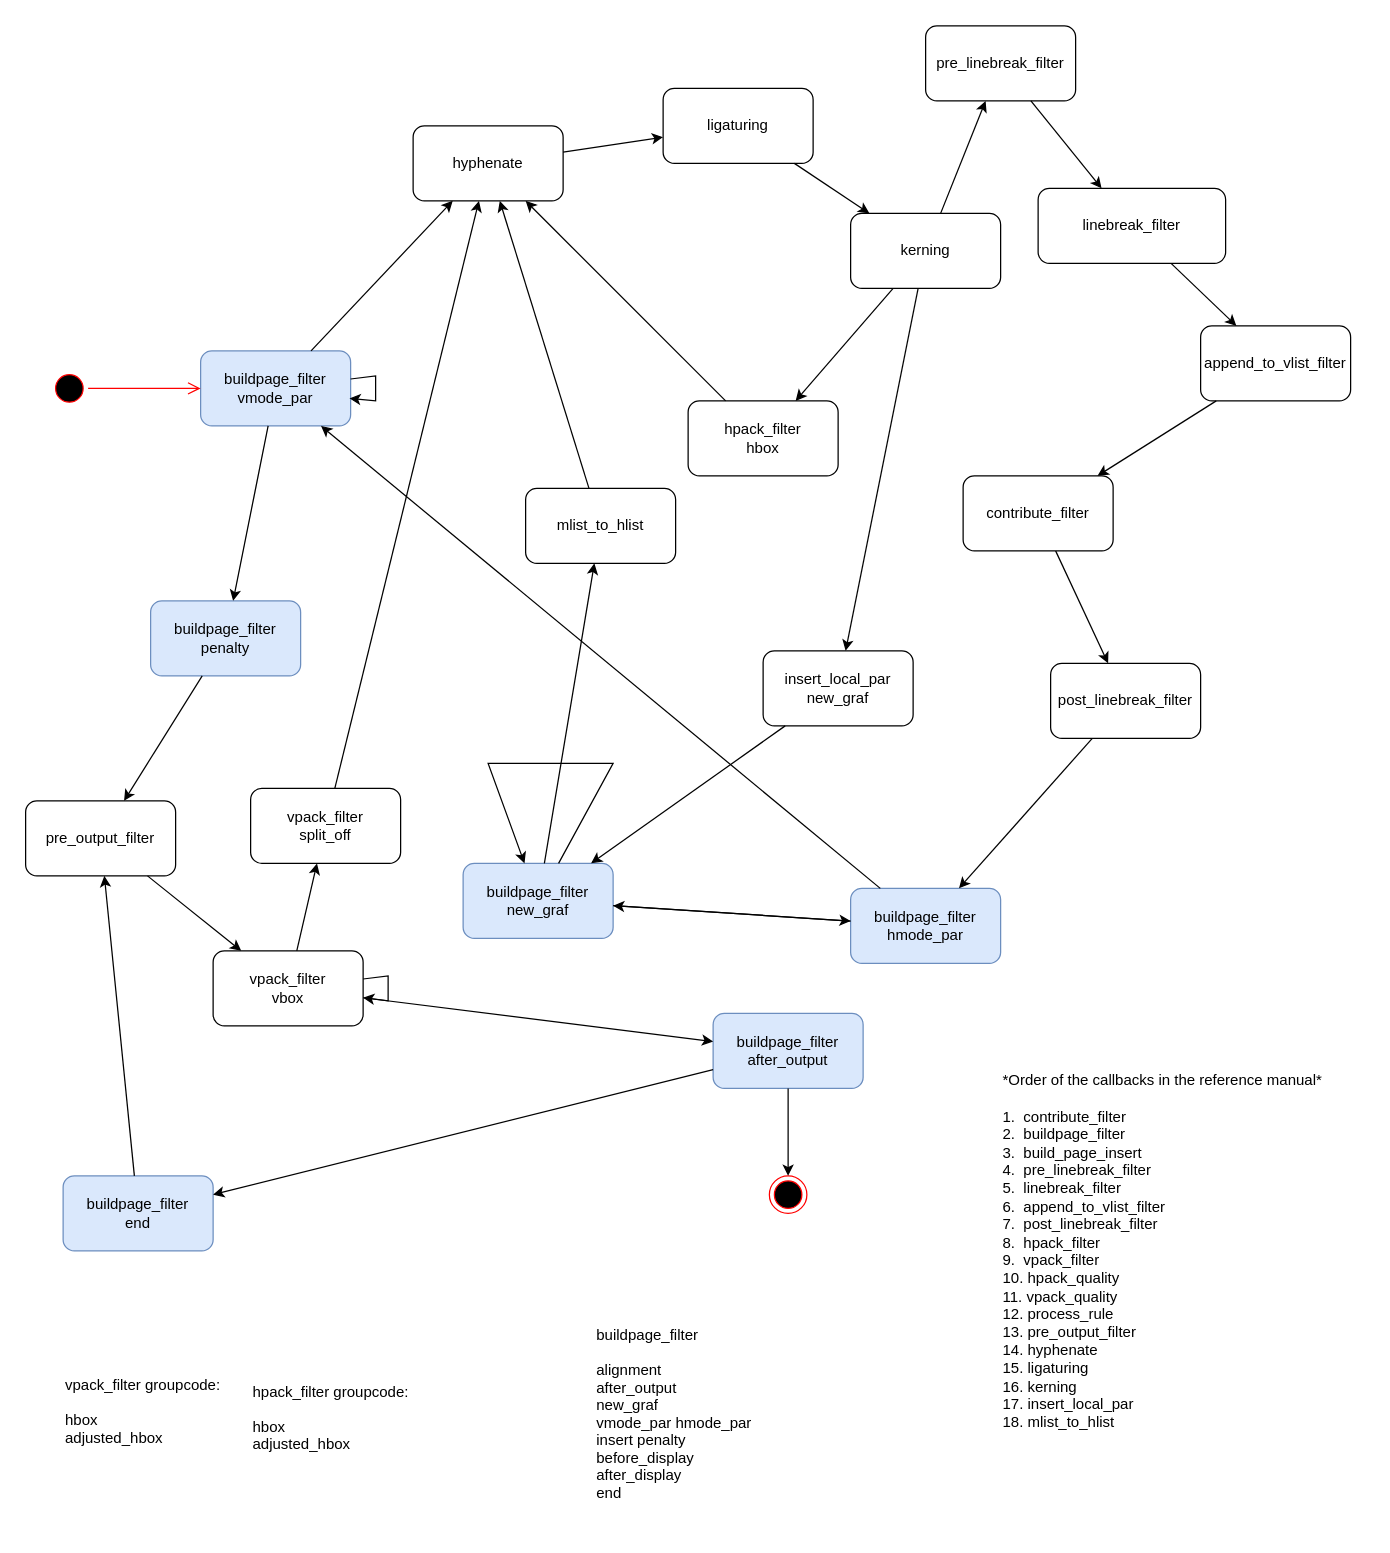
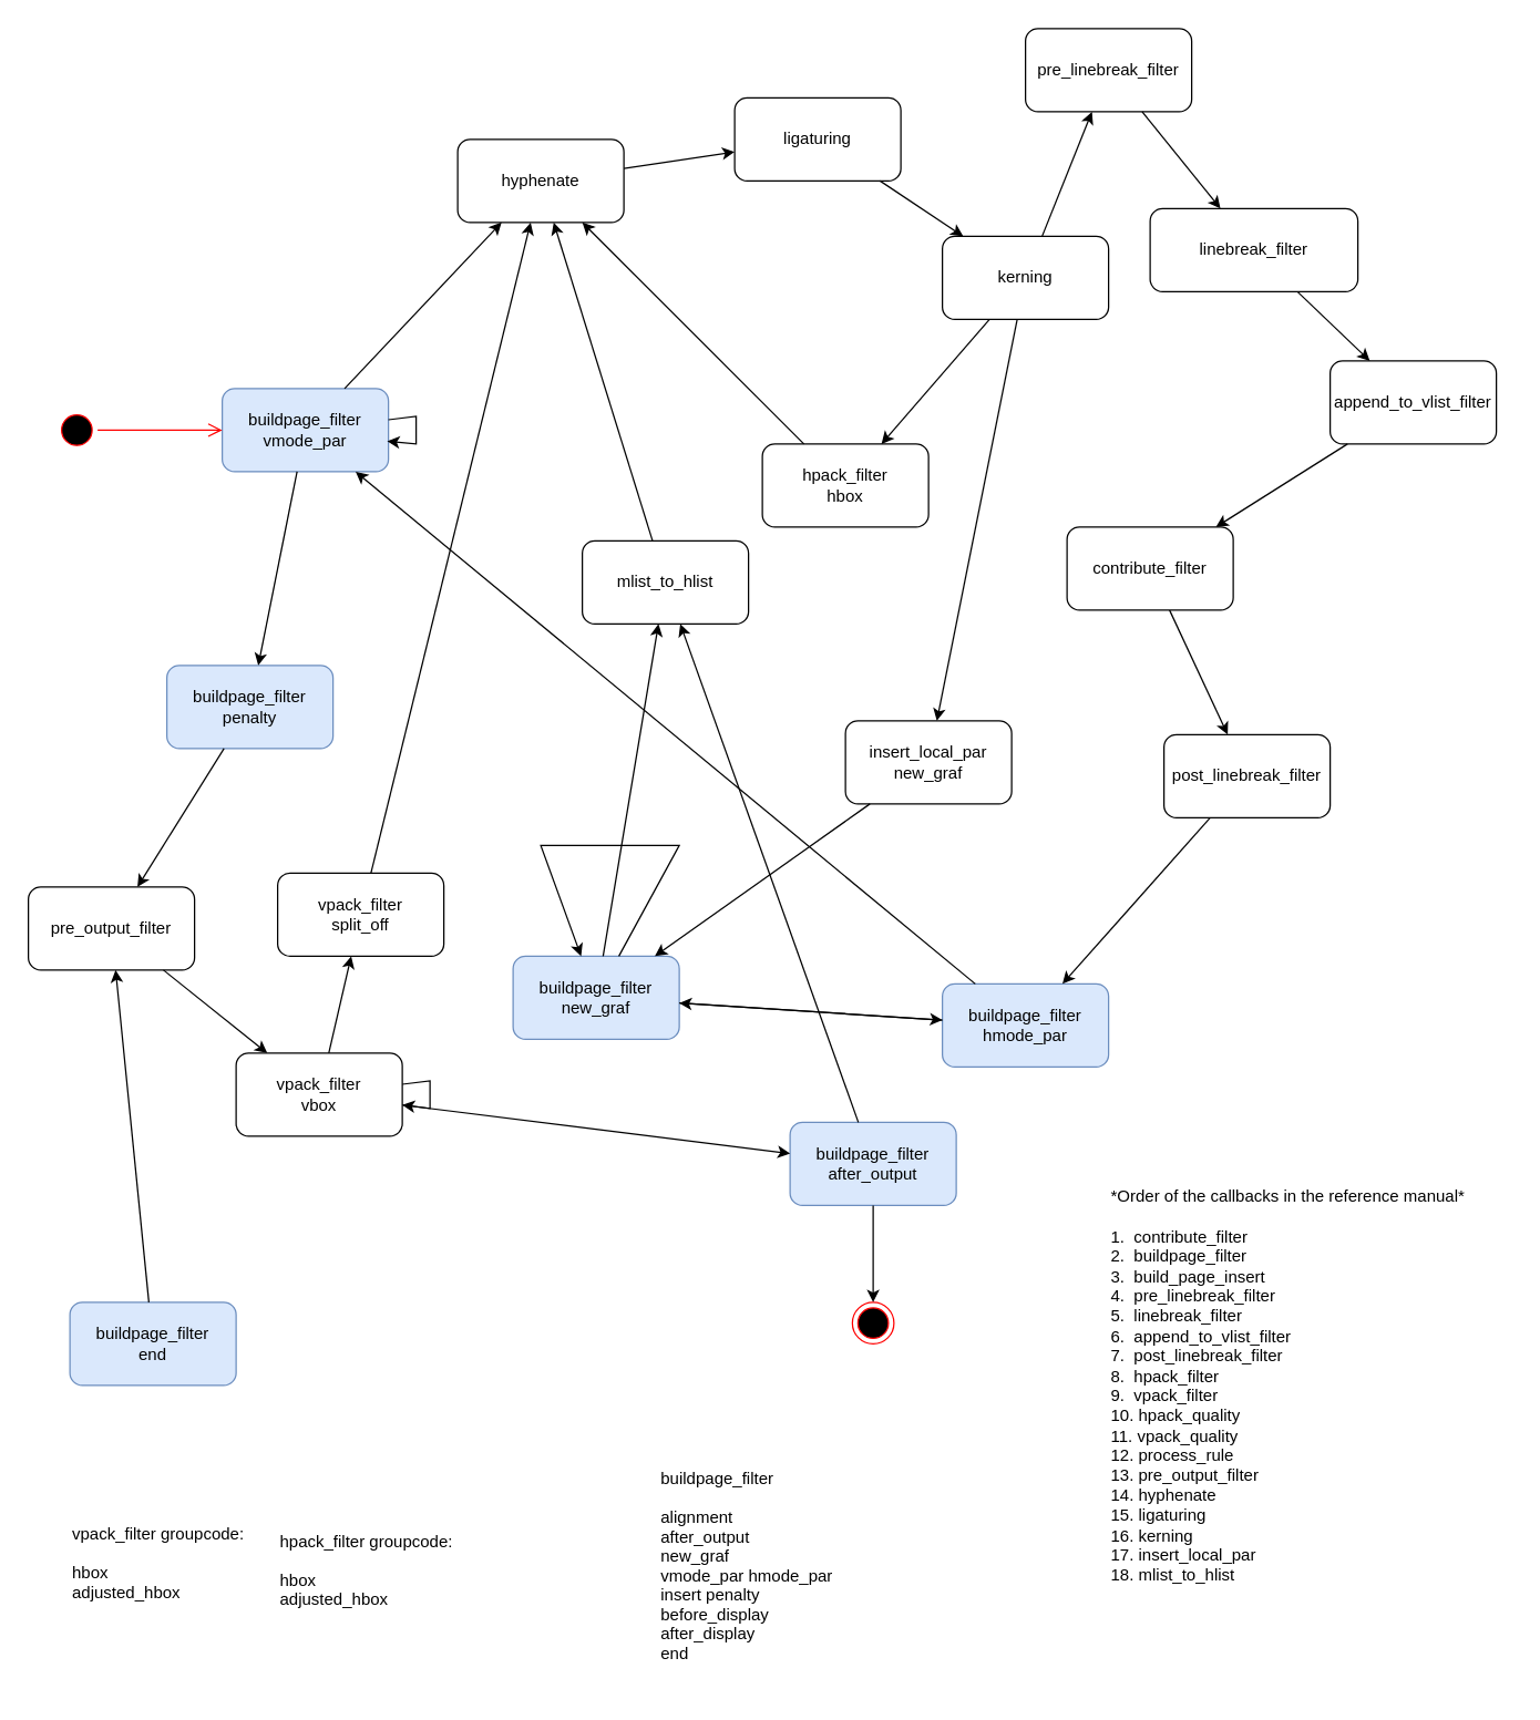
  <mxCell id="0" />
  <mxCell id="1" parent="0" />
  <mxCell id="2" value="&lt;div&gt;buildpage_filter&lt;/div&gt;&lt;div&gt;vmode_par&lt;br&gt;&lt;/div&gt;" style="rounded=1;whiteSpace=wrap;html=1;fillColor=#dae8fc;strokeColor=#6c8ebf;" parent="1" vertex="1"><mxGeometry x="160" y="280" width="120" height="60" as="geometry" /></mxCell>
  <mxCell id="3" value="hyphenate" style="rounded=1;whiteSpace=wrap;html=1;" parent="1" vertex="1"><mxGeometry x="330" y="100" width="120" height="60" as="geometry" /></mxCell>
  <mxCell id="4" value="ligaturing" style="rounded=1;whiteSpace=wrap;html=1;" parent="1" vertex="1"><mxGeometry x="530" y="70" width="120" height="60" as="geometry" /></mxCell>
  <mxCell id="5" value="&lt;div&gt;insert_local_par&lt;/div&gt;&lt;div&gt;new_graf&lt;br&gt;&lt;/div&gt;" style="rounded=1;whiteSpace=wrap;html=1;" parent="1" vertex="1"><mxGeometry x="610" y="520" width="120" height="60" as="geometry" /></mxCell>
  <mxCell id="6" value="kerning" style="rounded=1;whiteSpace=wrap;html=1;" parent="1" vertex="1"><mxGeometry x="680" y="170" width="120" height="60" as="geometry" /></mxCell>
  <mxCell id="7" value="&lt;div&gt;hpack_filter&lt;/div&gt;&lt;div&gt;hbox&lt;br&gt;&lt;/div&gt;" style="rounded=1;whiteSpace=wrap;html=1;" parent="1" vertex="1"><mxGeometry x="550" y="320" width="120" height="60" as="geometry" /></mxCell>
  <mxCell id="8" value="&lt;div&gt;buildpage_filter&lt;/div&gt;&lt;div&gt;hmode_par&lt;br&gt;&lt;/div&gt;" style="rounded=1;whiteSpace=wrap;html=1;fillColor=#dae8fc;strokeColor=#6c8ebf;" parent="1" vertex="1"><mxGeometry x="680" y="710" width="120" height="60" as="geometry" /></mxCell>
  <mxCell id="9" value="&lt;div&gt;buildpage_filter&lt;/div&gt;&lt;div&gt;new_graf&lt;br&gt;&lt;/div&gt;" style="rounded=1;whiteSpace=wrap;html=1;fillColor=#dae8fc;strokeColor=#6c8ebf;" parent="1" vertex="1"><mxGeometry x="370" y="690" width="120" height="60" as="geometry" /></mxCell>
  <mxCell id="10" value="" style="endArrow=classic;html=1;rounded=0;" parent="1" source="9" target="8" edge="1"><mxGeometry width="50" height="50" relative="1" as="geometry"><mxPoint x="710" y="450" as="sourcePoint" /><mxPoint x="760" y="400" as="targetPoint" /></mxGeometry></mxCell>
  <mxCell id="11" value="" style="endArrow=classic;html=1;rounded=0;sketch=0;strokeColor=default;" parent="1" source="3" target="4" edge="1"><mxGeometry width="50" height="50" relative="1" as="geometry"><mxPoint x="460" y="220" as="sourcePoint" /><mxPoint x="590" y="160" as="targetPoint" /></mxGeometry></mxCell>
  <mxCell id="12" value="" style="endArrow=classic;html=1;rounded=0;sketch=0;strokeColor=default;" parent="1" source="2" target="3" edge="1"><mxGeometry width="50" height="50" relative="1" as="geometry"><mxPoint x="710" y="450" as="sourcePoint" /><mxPoint x="760" y="400" as="targetPoint" /></mxGeometry></mxCell>
  <mxCell id="13" value="" style="endArrow=classic;html=1;rounded=0;sketch=0;strokeColor=default;" parent="1" source="4" target="6" edge="1"><mxGeometry width="50" height="50" relative="1" as="geometry"><mxPoint x="690" y="20" as="sourcePoint" /><mxPoint x="740" y="-30" as="targetPoint" /></mxGeometry></mxCell>
  <mxCell id="14" value="" style="endArrow=classic;html=1;rounded=0;sketch=0;strokeColor=default;" parent="1" source="6" target="7" edge="1"><mxGeometry width="50" height="50" relative="1" as="geometry"><mxPoint x="730" y="470" as="sourcePoint" /><mxPoint x="780" y="420" as="targetPoint" /></mxGeometry></mxCell>
  <mxCell id="15" value="" style="endArrow=classic;html=1;rounded=0;sketch=0;strokeColor=default;" parent="1" source="7" target="3" edge="1"><mxGeometry width="50" height="50" relative="1" as="geometry"><mxPoint x="740" y="480" as="sourcePoint" /><mxPoint x="790" y="430" as="targetPoint" /></mxGeometry></mxCell>
  <mxCell id="16" value="" style="endArrow=classic;html=1;rounded=0;sketch=0;strokeColor=default;" parent="1" source="5" target="9" edge="1"><mxGeometry width="50" height="50" relative="1" as="geometry"><mxPoint x="710" y="450" as="sourcePoint" /><mxPoint x="760" y="400" as="targetPoint" /></mxGeometry></mxCell>
  <mxCell id="17" value="" style="endArrow=classic;html=1;rounded=0;sketch=0;strokeColor=default;" parent="1" source="6" target="5" edge="1"><mxGeometry width="50" height="50" relative="1" as="geometry"><mxPoint x="710" y="450" as="sourcePoint" /><mxPoint x="760" y="400" as="targetPoint" /></mxGeometry></mxCell>
  <mxCell id="18" value="" style="endArrow=classic;html=1;rounded=0;sketch=0;strokeColor=default;" parent="1" source="9" target="9" edge="1"><mxGeometry width="50" height="50" relative="1" as="geometry"><mxPoint x="420" y="500" as="sourcePoint" /><mxPoint x="470" y="450" as="targetPoint" /><Array as="points"><mxPoint x="490" y="610" /><mxPoint x="390" y="610" /></Array></mxGeometry></mxCell>
  <mxCell id="19" value="" style="endArrow=classic;html=1;rounded=0;sketch=0;strokeColor=default;" parent="1" edge="1" target="27" source="6"><mxGeometry width="50" height="50" relative="1" as="geometry"><mxPoint x="730" y="470" as="sourcePoint" /><mxPoint x="780" y="420" as="targetPoint" /></mxGeometry></mxCell>
  <mxCell id="20" value="" style="endArrow=classic;html=1;rounded=0;sketch=0;strokeColor=default;" parent="1" source="24" target="3" edge="1"><mxGeometry width="50" height="50" relative="1" as="geometry"><mxPoint x="740" y="480" as="sourcePoint" /><mxPoint x="360" y="70" as="targetPoint" /></mxGeometry></mxCell>
  <mxCell id="21" value="" style="endArrow=classic;html=1;rounded=0;sketch=0;strokeColor=default;" parent="1" source="9" target="24" edge="1"><mxGeometry width="50" height="50" relative="1" as="geometry"><mxPoint x="360" y="480" as="sourcePoint" /><mxPoint x="410" y="430" as="targetPoint" /></mxGeometry></mxCell>
  <mxCell id="22" value="" style="endArrow=classic;html=1;rounded=0;sketch=0;strokeColor=default;" parent="1" source="8" target="9" edge="1"><mxGeometry width="50" height="50" relative="1" as="geometry"><mxPoint x="830" y="570" as="sourcePoint" /><mxPoint x="880" y="520" as="targetPoint" /></mxGeometry></mxCell>
  <mxCell id="23" value="linebreak_filter" style="rounded=1;whiteSpace=wrap;html=1;" parent="1" vertex="1"><mxGeometry x="830" y="150" width="150" height="60" as="geometry" /></mxCell>
  <mxCell id="24" value="mlist_to_hlist" style="rounded=1;whiteSpace=wrap;html=1;" parent="1" vertex="1"><mxGeometry x="420" y="390" width="120" height="60" as="geometry" /></mxCell>
  <mxCell id="25" value="append_to_vlist_filter" style="rounded=1;whiteSpace=wrap;html=1;" vertex="1" parent="1"><mxGeometry x="960" y="260" width="120" height="60" as="geometry" /></mxCell>
  <mxCell id="26" value="&lt;div&gt;buildpage_filter&lt;/div&gt;&lt;div&gt;penalty&lt;br&gt;&lt;/div&gt;" style="rounded=1;whiteSpace=wrap;html=1;fillColor=#dae8fc;strokeColor=#6c8ebf;" vertex="1" parent="1"><mxGeometry x="120" y="480" width="120" height="60" as="geometry" /></mxCell>
  <mxCell id="27" value="pre_linebreak_filter" style="rounded=1;whiteSpace=wrap;html=1;" vertex="1" parent="1"><mxGeometry x="740" y="20" width="120" height="60" as="geometry" /></mxCell>
  <mxCell id="28" value="" style="endArrow=classic;html=1;rounded=0;sketch=0;strokeColor=default;" edge="1" parent="1" source="27" target="23"><mxGeometry width="50" height="50" relative="1" as="geometry"><mxPoint x="740" y="480" as="sourcePoint" /><mxPoint x="790" y="430" as="targetPoint" /></mxGeometry></mxCell>
  <mxCell id="29" value="" style="endArrow=classic;html=1;rounded=0;sketch=0;strokeColor=default;" edge="1" parent="1" source="23" target="25"><mxGeometry width="50" height="50" relative="1" as="geometry"><mxPoint x="750" y="490" as="sourcePoint" /><mxPoint x="800" y="440" as="targetPoint" /></mxGeometry></mxCell>
  <mxCell id="30" value="" style="endArrow=classic;html=1;rounded=0;sketch=0;strokeColor=default;" edge="1" parent="1" source="31" target="32"><mxGeometry width="50" height="50" relative="1" as="geometry"><mxPoint x="760" y="500" as="sourcePoint" /><mxPoint x="810" y="450" as="targetPoint" /></mxGeometry></mxCell>
  <mxCell id="31" value="contribute_filter" style="rounded=1;whiteSpace=wrap;html=1;" vertex="1" parent="1"><mxGeometry x="770" y="380" width="120" height="60" as="geometry" /></mxCell>
  <mxCell id="32" value="post_linebreak_filter" style="rounded=1;whiteSpace=wrap;html=1;" vertex="1" parent="1"><mxGeometry x="840" y="530" width="120" height="60" as="geometry" /></mxCell>
  <mxCell id="33" value="pre_output_filter" style="rounded=1;whiteSpace=wrap;html=1;" vertex="1" parent="1"><mxGeometry x="20" y="640" width="120" height="60" as="geometry" /></mxCell>
  <mxCell id="34" value="" style="endArrow=classic;html=1;rounded=0;sketch=0;strokeColor=default;" edge="1" parent="1" source="25" target="31"><mxGeometry width="50" height="50" relative="1" as="geometry"><mxPoint x="770" y="510" as="sourcePoint" /><mxPoint x="820" y="460" as="targetPoint" /></mxGeometry></mxCell>
  <mxCell id="35" value="" style="endArrow=classic;html=1;rounded=0;sketch=0;strokeColor=default;" edge="1" parent="1" source="33" target="41"><mxGeometry width="50" height="50" relative="1" as="geometry"><mxPoint x="200" y="690" as="sourcePoint" /><mxPoint x="250" y="640" as="targetPoint" /></mxGeometry></mxCell>
  <mxCell id="36" value="" style="endArrow=classic;html=1;rounded=0;sketch=0;strokeColor=default;" edge="1" parent="1" source="2" target="26"><mxGeometry width="50" height="50" relative="1" as="geometry"><mxPoint x="80" y="670" as="sourcePoint" /><mxPoint x="130" y="620" as="targetPoint" /></mxGeometry></mxCell>
  <mxCell id="37" value="" style="endArrow=classic;html=1;rounded=0;sketch=0;strokeColor=default;" edge="1" parent="1" source="32" target="8"><mxGeometry width="50" height="50" relative="1" as="geometry"><mxPoint x="640" y="460" as="sourcePoint" /><mxPoint x="690" y="410" as="targetPoint" /></mxGeometry></mxCell>
  <mxCell id="38" value="" style="endArrow=classic;html=1;rounded=0;sketch=0;strokeColor=default;" edge="1" parent="1" source="8" target="2"><mxGeometry width="50" height="50" relative="1" as="geometry"><mxPoint x="90" y="680" as="sourcePoint" /><mxPoint x="140" y="630" as="targetPoint" /></mxGeometry></mxCell>
  <mxCell id="39" value="" style="endArrow=classic;html=1;rounded=0;sketch=0;strokeColor=default;" edge="1" parent="1" source="26" target="33"><mxGeometry width="50" height="50" relative="1" as="geometry"><mxPoint x="640" y="460" as="sourcePoint" /><mxPoint x="690" y="410" as="targetPoint" /></mxGeometry></mxCell>
  <mxCell id="40" value="&lt;div&gt;buildpage_filter&lt;/div&gt;&lt;div&gt;end&lt;br&gt;&lt;/div&gt;" style="rounded=1;whiteSpace=wrap;html=1;fillColor=#dae8fc;strokeColor=#6c8ebf;" vertex="1" parent="1"><mxGeometry x="50" y="940" width="120" height="60" as="geometry" /></mxCell>
  <mxCell id="41" value="&lt;div&gt;vpack_filter&lt;/div&gt;&lt;div&gt;vbox&lt;br&gt;&lt;/div&gt;" style="rounded=1;whiteSpace=wrap;html=1;" vertex="1" parent="1"><mxGeometry x="170" y="760" width="120" height="60" as="geometry" /></mxCell>
  <mxCell id="42" value="" style="endArrow=classic;html=1;rounded=0;sketch=0;strokeColor=default;" edge="1" parent="1" source="44" target="3"><mxGeometry width="50" height="50" relative="1" as="geometry"><mxPoint x="190" y="680" as="sourcePoint" /><mxPoint x="240" y="630" as="targetPoint" /></mxGeometry></mxCell>
  <mxCell id="43" value="" style="endArrow=classic;html=1;rounded=0;sketch=0;strokeColor=default;" edge="1" parent="1" source="41" target="41"><mxGeometry width="50" height="50" relative="1" as="geometry"><mxPoint x="630" y="540" as="sourcePoint" /><mxPoint x="680" y="490" as="targetPoint" /></mxGeometry></mxCell>
  <mxCell id="44" value="&lt;div&gt;vpack_filter&lt;/div&gt;&lt;div&gt;split_off&lt;br&gt;&lt;/div&gt;" style="rounded=1;whiteSpace=wrap;html=1;" vertex="1" parent="1"><mxGeometry x="200" y="630" width="120" height="60" as="geometry" /></mxCell>
  <mxCell id="45" value="&lt;div&gt;buildpage_filter&lt;/div&gt;&lt;div&gt;after_output&lt;br&gt;&lt;/div&gt;" style="rounded=1;whiteSpace=wrap;html=1;fillColor=#dae8fc;strokeColor=#6c8ebf;" vertex="1" parent="1"><mxGeometry x="570" y="810" width="120" height="60" as="geometry" /></mxCell>
  <mxCell id="46" value="" style="endArrow=classic;html=1;rounded=0;sketch=0;strokeColor=default;" edge="1" parent="1" source="41" target="45"><mxGeometry width="50" height="50" relative="1" as="geometry"><mxPoint x="630" y="540" as="sourcePoint" /><mxPoint x="290" y="900" as="targetPoint" /></mxGeometry></mxCell>
  <mxCell id="47" value="" style="ellipse;html=1;shape=startState;fillColor=#000000;strokeColor=#ff0000;" vertex="1" parent="1"><mxGeometry x="40" y="295" width="30" height="30" as="geometry" /></mxCell>
  <mxCell id="48" value="" style="edgeStyle=orthogonalEdgeStyle;html=1;verticalAlign=bottom;endArrow=open;endSize=8;strokeColor=#ff0000;rounded=0;sketch=0;exitX=1;exitY=0.5;exitDx=0;exitDy=0;" edge="1" source="47" parent="1" target="2"><mxGeometry relative="1" as="geometry"><mxPoint x="120" y="410" as="targetPoint" /></mxGeometry></mxCell>
  <mxCell id="49" value="" style="ellipse;html=1;shape=endState;fillColor=#000000;strokeColor=#ff0000;" vertex="1" parent="1"><mxGeometry x="615" y="940" width="30" height="30" as="geometry" /></mxCell>
  <mxCell id="50" value="" style="endArrow=classic;html=1;rounded=0;sketch=0;strokeColor=default;" edge="1" parent="1" source="45" target="49"><mxGeometry width="50" height="50" relative="1" as="geometry"><mxPoint x="630" y="540" as="sourcePoint" /><mxPoint x="390" y="960" as="targetPoint" /></mxGeometry></mxCell>
  <mxCell id="51" value="" style="endArrow=classic;html=1;rounded=0;sketch=0;strokeColor=default;" edge="1" parent="1" source="40" target="33"><mxGeometry width="50" height="50" relative="1" as="geometry"><mxPoint x="630" y="530" as="sourcePoint" /><mxPoint x="680" y="480" as="targetPoint" /></mxGeometry></mxCell>
- <mxCell id="52" value="" style="endArrow=classic;html=1;rounded=0;sketch=0;strokeColor=default;" edge="1" parent="1" source="45" target="40"><mxGeometry width="50" height="50" relative="1" as="geometry"><mxPoint x="630" y="530" as="sourcePoint" /><mxPoint x="680" y="480" as="targetPoint" /></mxGeometry></mxCell>
+ <mxCell id="52" value="" style="endArrow=classic;html=1;rounded=0;sketch=0;strokeColor=default;" edge="1" parent="1" source="45" target="24"><mxGeometry width="50" height="50" relative="1" as="geometry"><mxPoint x="630" y="530" as="sourcePoint" /><mxPoint x="680" y="480" as="targetPoint" /></mxGeometry></mxCell>
  <mxCell id="53" value="*Order of the callbacks in the reference manual*&#10;&#10;1.  contribute_filter&#10;2.  buildpage_filter&#10;3.  build_page_insert&#10;4.  pre_linebreak_filter&#10;5.  linebreak_filter&#10;6.  append_to_vlist_filter&#10;7.  post_linebreak_filter&#10;8.  hpack_filter&#10;9.  vpack_filter&#10;10. hpack_quality&#10;11. vpack_quality&#10;12. process_rule&#10;13. pre_output_filter&#10;14. hyphenate&#10;15. ligaturing&#10;16. kerning&#10;17. insert_local_par&#10;18. mlist_to_hlist" style="text;whiteSpace=wrap;html=1;" vertex="1" parent="1"><mxGeometry x="800" y="850" width="290" height="310" as="geometry" /></mxCell>
  <mxCell id="54" value="buildpage_filter&#10;&#10;alignment&#10;after_output &#10;new_graf &#10;vmode_par hmode_par &#10;insert penalty &#10;before_display &#10;after_display &#10;end" style="align=left;fontColor=default;fontStyle=0;strokeColor=none;fillColor=none;" vertex="1" parent="1"><mxGeometry x="475" y="1050" width="140" height="160" as="geometry" /></mxCell>
  <mxCell id="55" value="" style="endArrow=classic;html=1;rounded=0;sketch=0;strokeColor=default;fontColor=default;entryX=0.992;entryY=0.633;entryDx=0;entryDy=0;entryPerimeter=0;" edge="1" parent="1" source="2" target="2"><mxGeometry width="50" height="50" relative="1" as="geometry"><mxPoint x="570" y="640" as="sourcePoint" /><mxPoint x="620" y="590" as="targetPoint" /></mxGeometry></mxCell>
  <mxCell id="56" value="" style="endArrow=classic;html=1;rounded=0;sketch=0;strokeColor=default;fontColor=default;" edge="1" parent="1" source="41" target="44"><mxGeometry width="50" height="50" relative="1" as="geometry"><mxPoint x="570" y="820" as="sourcePoint" /><mxPoint x="620" y="770" as="targetPoint" /></mxGeometry></mxCell>
  <mxCell id="57" value="hpack_filter groupcode:&#10;&#10;hbox&#10;adjusted_hbox&#10;" style="align=left;fontColor=default;fontStyle=0;strokeColor=none;fillColor=none;" vertex="1" parent="1"><mxGeometry x="200" y="1060" width="140" height="160" as="geometry" /></mxCell>
  <mxCell id="58" value="vpack_filter groupcode:&#10;&#10;hbox&#10;adjusted_hbox&#10;" style="align=left;fontColor=default;fontStyle=0;strokeColor=none;fillColor=none;" vertex="1" parent="1"><mxGeometry x="50" y="1055" width="140" height="160" as="geometry" /></mxCell>
